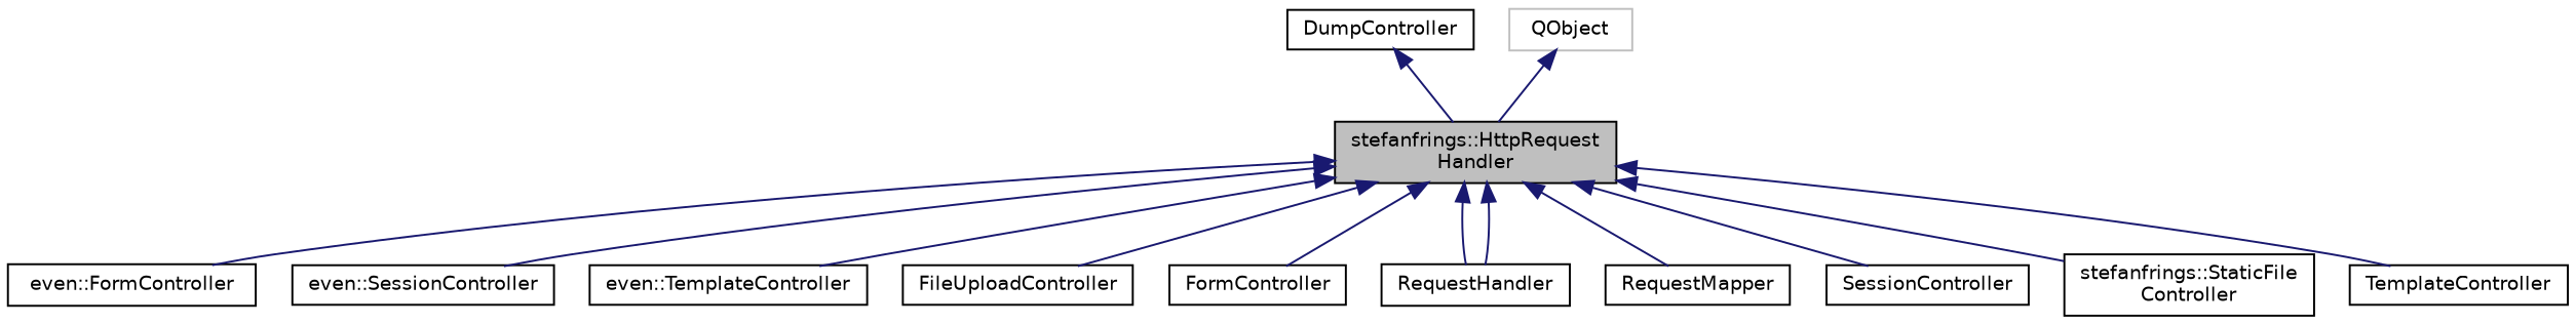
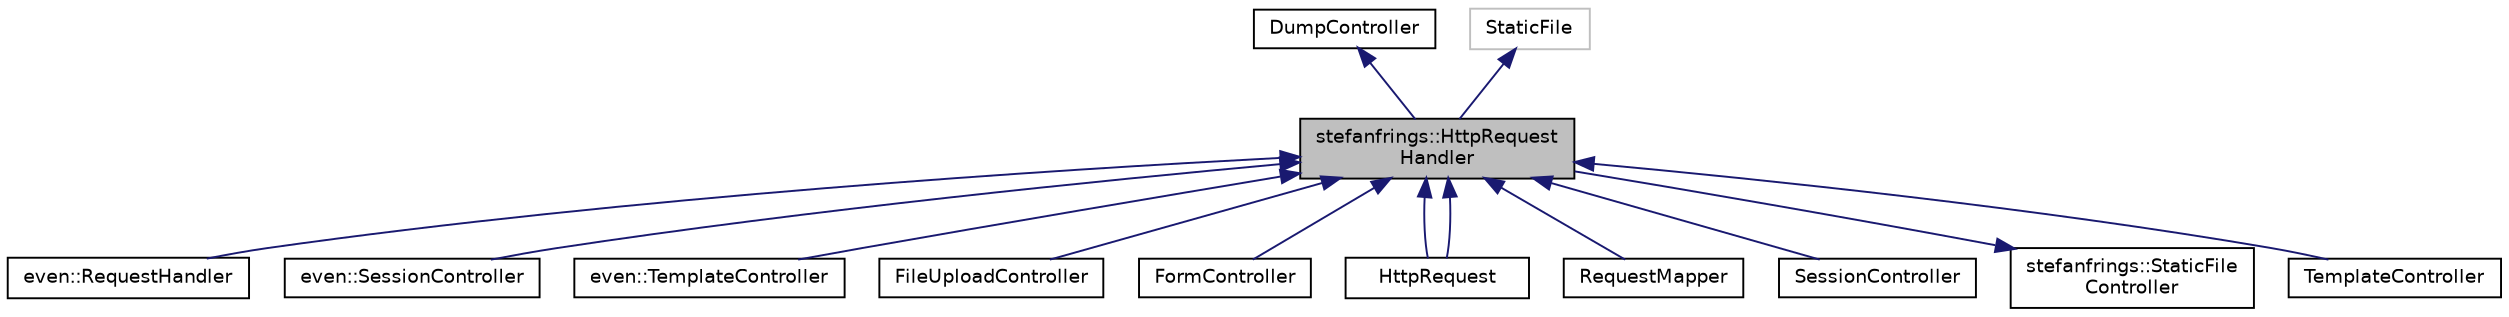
  digraph {
    rankdir=TB
    node [color=black fillcolor=white fontname=Helvetica fontsize=10 shape=record style=filled]
    edge [color=midnightblue dir=back fontname=Helvetica fontsize=10 labelfontname=Helvetica labelfontsize=10 style=solid]
    n1 [fillcolor=grey75 fontcolor=black height=0.2 label="stefanfrings::HttpRequest\lHandler" width=0.4]
-   n2 [height=0.2 label="even::FormController" width=0.4]
+   n2 [height=0.2 label="even::RequestHandler" width=0.4]
    n3 [height=0.2 label="even::SessionController" width=0.4]
    n4 [height=0.2 label="even::TemplateController" width=0.4]
    n5 [height=0.2 label=FileUploadController width=0.4]
    n6 [height=0.2 label=FormController width=0.4]
-   n7 [height=0.2 label=RequestHandler width=0.4]
+   n7 [height=0.2 label=HttpRequest width=0.4]
    n8 [height=0.2 label=RequestMapper width=0.4]
    n9 [height=0.2 label=SessionController width=0.4]
    n10 [height=0.2 label="stefanfrings::StaticFile\lController" width=0.4]
    n11 [height=0.2 label=TemplateController width=0.4]
    n12 [height=0.2 label=DumpController width=0.4]
-   n13 [color=grey75 height=0.2 label=QObject width=0.4]
+   n13 [color=grey75 height=0.2 label=StaticFile width=0.4]
    n1 -> n2
    n1 -> n3
    n1 -> n4
    n1 -> n5
    n1 -> n6
    n1 -> n7
    n1 -> n7
    n1 -> n8
    n1 -> n9
-   n1 -> n10
+   n10 -> n1
    n1 -> n11
    n12 -> n1
    n13 -> n1
  }
